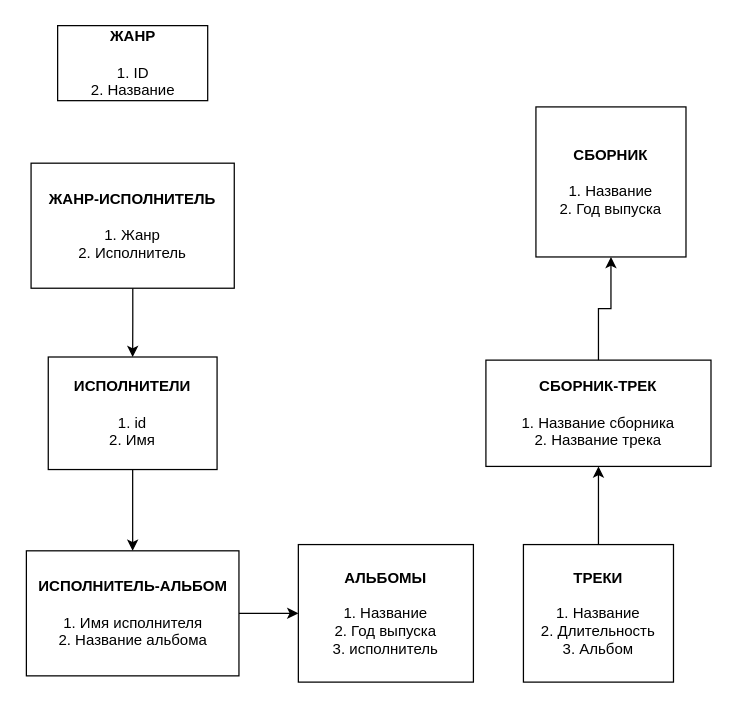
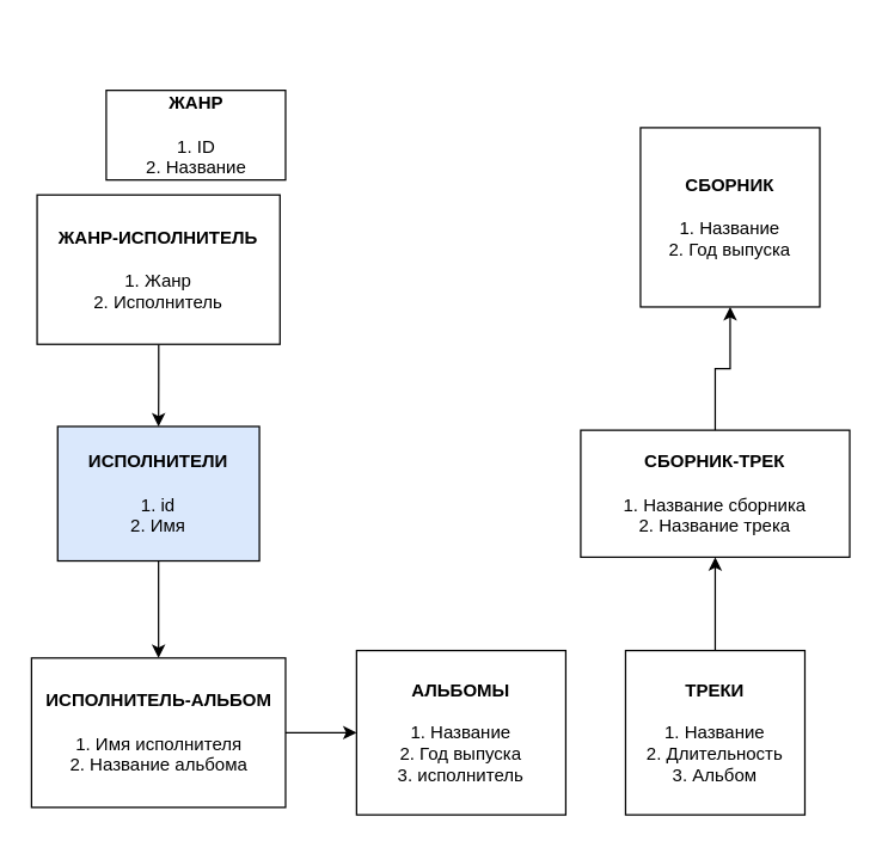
  <mxCell id="0" />
  <mxCell id="1" parent="0" />
- <mxCell id="2" value="&lt;b&gt;ЖАНР&lt;/b&gt;&lt;div&gt;&lt;br&gt;&lt;/div&gt;&lt;div&gt;1. ID&lt;/div&gt;&lt;div&gt;2. Название&lt;/div&gt;" style="rounded=0;whiteSpace=wrap;html=1;" vertex="1" parent="1"><mxGeometry x="45.5" y="20" width="120" height="60" as="geometry" /></mxCell>
+ <mxCell id="2" value="&lt;b&gt;ЖАНР&lt;/b&gt;&lt;div&gt;&lt;br&gt;&lt;/div&gt;&lt;div&gt;1. ID&lt;/div&gt;&lt;div&gt;2. Название&lt;/div&gt;" style="rounded=0;whiteSpace=wrap;html=1;" vertex="1" parent="1"><mxGeometry x="70.5" y="60" width="120" height="60" as="geometry" /></mxCell>
  <mxCell id="3" value="" style="edgeStyle=orthogonalEdgeStyle;rounded=0;orthogonalLoop=1;jettySize=auto;html=1;" edge="1" parent="1" source="4" target="11"><mxGeometry relative="1" as="geometry" /></mxCell>
- <mxCell id="4" value="&lt;b&gt;ИСПОЛНИТЕЛИ&lt;/b&gt;&lt;div&gt;&lt;br&gt;&lt;/div&gt;&lt;div&gt;1. id&lt;/div&gt;&lt;div&gt;2. Имя&lt;/div&gt;" style="rounded=0;whiteSpace=wrap;html=1;" vertex="1" parent="1"><mxGeometry x="38" y="285" width="135" height="90" as="geometry" /></mxCell>
+ <mxCell id="4" value="&lt;b&gt;ИСПОЛНИТЕЛИ&lt;/b&gt;&lt;div&gt;&lt;br&gt;&lt;/div&gt;&lt;div&gt;1. id&lt;/div&gt;&lt;div&gt;2. Имя&lt;/div&gt;" style="rounded=0;whiteSpace=wrap;html=1;fillColor=#dae8fc;" vertex="1" parent="1"><mxGeometry x="38" y="285" width="135" height="90" as="geometry" /></mxCell>
  <mxCell id="5" value="&lt;b&gt;АЛЬБОМЫ&lt;/b&gt;&lt;div&gt;&lt;br&gt;&lt;/div&gt;&lt;div&gt;1. Название&lt;/div&gt;&lt;div&gt;2. Год выпуска&lt;/div&gt;&lt;div&gt;3. исполнитель&lt;/div&gt;" style="rounded=0;whiteSpace=wrap;html=1;" vertex="1" parent="1"><mxGeometry x="238" y="435" width="140" height="110" as="geometry" /></mxCell>
  <mxCell id="6" value="" style="edgeStyle=orthogonalEdgeStyle;rounded=0;orthogonalLoop=1;jettySize=auto;html=1;" edge="1" parent="1" source="7" target="14"><mxGeometry relative="1" as="geometry" /></mxCell>
  <mxCell id="7" value="&lt;b&gt;ТРЕКИ&lt;/b&gt;&lt;div&gt;&lt;br&gt;&lt;/div&gt;&lt;div&gt;1. Название&lt;/div&gt;&lt;div&gt;2. Длительность&lt;/div&gt;&lt;div&gt;3. Альбом&lt;/div&gt;" style="rounded=0;whiteSpace=wrap;html=1;" vertex="1" parent="1"><mxGeometry x="418" y="435" width="120" height="110" as="geometry" /></mxCell>
  <mxCell id="8" value="" style="edgeStyle=orthogonalEdgeStyle;rounded=0;orthogonalLoop=1;jettySize=auto;html=1;" edge="1" parent="1" source="9" target="4"><mxGeometry relative="1" as="geometry" /></mxCell>
  <mxCell id="9" value="&lt;b&gt;ЖАНР-ИСПОЛНИТЕЛЬ&lt;/b&gt;&lt;br&gt;&lt;div&gt;&lt;br&gt;&lt;/div&gt;&lt;div&gt;1. Жанр&lt;/div&gt;&lt;div&gt;2. Исполнитель&lt;/div&gt;" style="rounded=0;whiteSpace=wrap;html=1;" vertex="1" parent="1"><mxGeometry x="24.25" y="130" width="162.5" height="100" as="geometry" /></mxCell>
  <mxCell id="10" value="" style="edgeStyle=orthogonalEdgeStyle;rounded=0;orthogonalLoop=1;jettySize=auto;html=1;" edge="1" parent="1" source="11" target="5"><mxGeometry relative="1" as="geometry" /></mxCell>
  <mxCell id="11" value="&lt;b&gt;ИСПОЛНИТЕЛЬ-АЛЬБОМ&lt;/b&gt;&lt;div&gt;&lt;br&gt;&lt;/div&gt;&lt;div&gt;1. Имя исполнителя&lt;/div&gt;&lt;div&gt;2. Название альбома&lt;/div&gt;" style="rounded=0;whiteSpace=wrap;html=1;" vertex="1" parent="1"><mxGeometry x="20.5" y="440" width="170" height="100" as="geometry" /></mxCell>
  <mxCell id="12" value="&lt;b&gt;СБОРНИК&lt;/b&gt;&lt;div&gt;&lt;br&gt;&lt;/div&gt;&lt;div&gt;1. Название&lt;/div&gt;&lt;div&gt;2. Год выпуска&lt;/div&gt;" style="rounded=0;whiteSpace=wrap;html=1;" vertex="1" parent="1"><mxGeometry x="428" y="85" width="120" height="120" as="geometry" /></mxCell>
  <mxCell id="13" value="" style="edgeStyle=orthogonalEdgeStyle;rounded=0;orthogonalLoop=1;jettySize=auto;html=1;" edge="1" parent="1" source="14" target="12"><mxGeometry relative="1" as="geometry" /></mxCell>
  <mxCell id="14" value="&lt;b&gt;СБОРНИК-ТРЕК&lt;/b&gt;&lt;div&gt;&lt;br&gt;&lt;/div&gt;&lt;div&gt;1. Название сборника&lt;/div&gt;&lt;div&gt;2. Название трека&lt;/div&gt;" style="rounded=0;whiteSpace=wrap;html=1;" vertex="1" parent="1"><mxGeometry x="388" y="287.5" width="180" height="85" as="geometry" /></mxCell>
